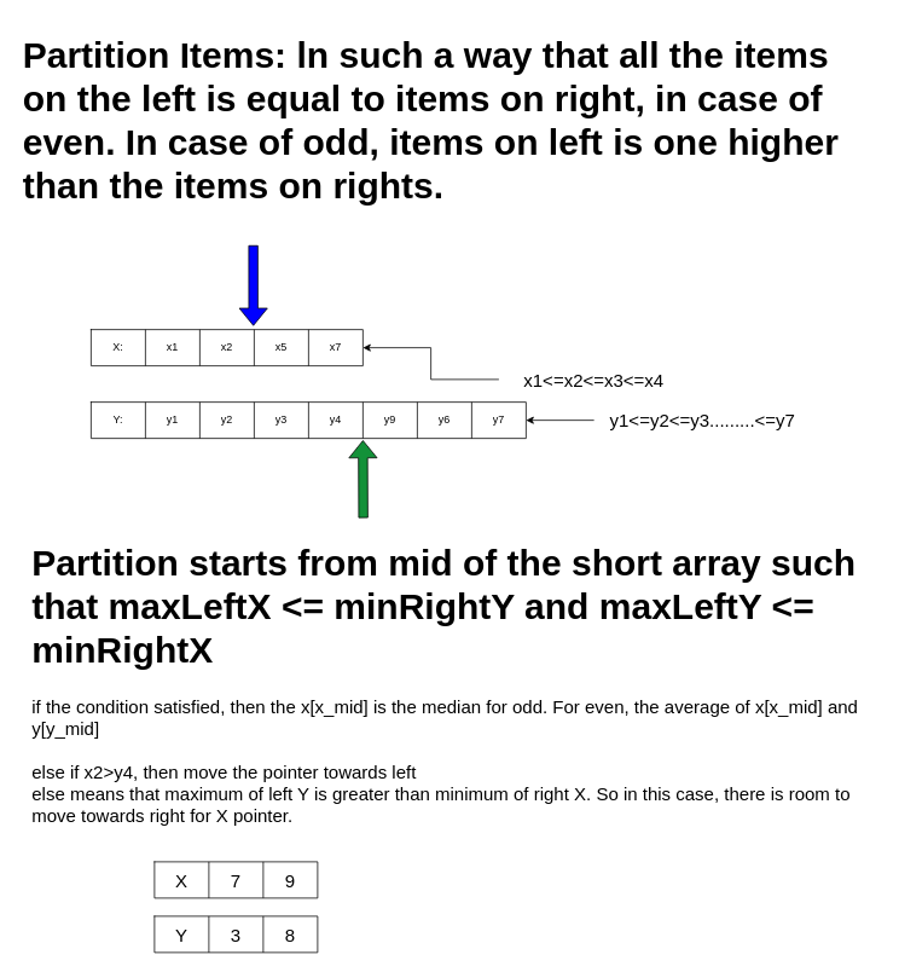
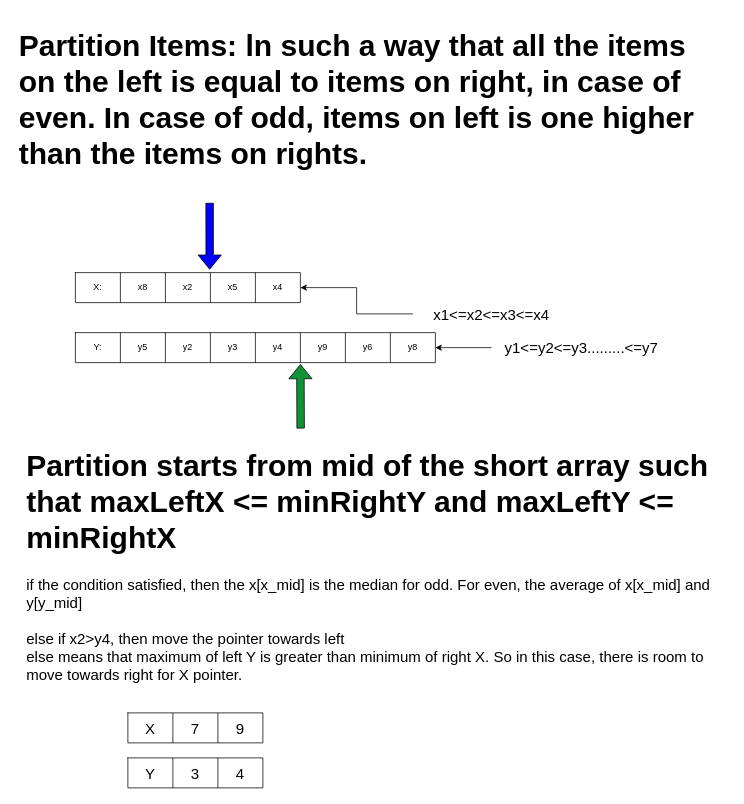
  <mxCell id="0" />
  <mxCell id="1" parent="0" />
  <mxCell id="2" value="" style="shape=table;startSize=0;container=1;collapsible=0;childLayout=tableLayout;" parent="1" vertex="1"><mxGeometry x="100" y="363" width="300" height="40" as="geometry" /></mxCell>
  <mxCell id="3" value="" style="shape=tableRow;horizontal=0;startSize=0;swimlaneHead=0;swimlaneBody=0;top=0;left=0;bottom=0;right=0;collapsible=0;dropTarget=0;fillColor=none;points=[[0,0.5],[1,0.5]];portConstraint=eastwest;" parent="2" vertex="1"><mxGeometry width="300" height="40" as="geometry" /></mxCell>
  <mxCell id="4" value="X:" style="shape=partialRectangle;html=1;whiteSpace=wrap;connectable=0;overflow=hidden;fillColor=none;top=0;left=0;bottom=0;right=0;pointerEvents=1;" parent="3" vertex="1"><mxGeometry width="60" height="40" as="geometry"><mxRectangle width="60" height="40" as="alternateBounds" /></mxGeometry></mxCell>
- <mxCell id="5" value="x1" style="shape=partialRectangle;html=1;whiteSpace=wrap;connectable=0;overflow=hidden;fillColor=none;top=0;left=0;bottom=0;right=0;pointerEvents=1;" parent="3" vertex="1"><mxGeometry x="60" width="60" height="40" as="geometry"><mxRectangle width="60" height="40" as="alternateBounds" /></mxGeometry></mxCell>
+ <mxCell id="5" value="x8" style="shape=partialRectangle;html=1;whiteSpace=wrap;connectable=0;overflow=hidden;fillColor=none;top=0;left=0;bottom=0;right=0;pointerEvents=1;" parent="3" vertex="1"><mxGeometry x="60" width="60" height="40" as="geometry"><mxRectangle width="60" height="40" as="alternateBounds" /></mxGeometry></mxCell>
  <mxCell id="6" value="x2" style="shape=partialRectangle;html=1;whiteSpace=wrap;connectable=0;overflow=hidden;fillColor=none;top=0;left=0;bottom=0;right=0;pointerEvents=1;" parent="3" vertex="1"><mxGeometry x="120" width="60" height="40" as="geometry"><mxRectangle width="60" height="40" as="alternateBounds" /></mxGeometry></mxCell>
  <mxCell id="7" value="x5" style="shape=partialRectangle;html=1;whiteSpace=wrap;connectable=0;overflow=hidden;fillColor=none;top=0;left=0;bottom=0;right=0;pointerEvents=1;" parent="3" vertex="1"><mxGeometry x="180" width="60" height="40" as="geometry"><mxRectangle width="60" height="40" as="alternateBounds" /></mxGeometry></mxCell>
- <mxCell id="8" value="x7" style="shape=partialRectangle;html=1;whiteSpace=wrap;connectable=0;overflow=hidden;fillColor=none;top=0;left=0;bottom=0;right=0;pointerEvents=1;" parent="3" vertex="1"><mxGeometry x="240" width="60" height="40" as="geometry"><mxRectangle width="60" height="40" as="alternateBounds" /></mxGeometry></mxCell>
+ <mxCell id="8" value="x4" style="shape=partialRectangle;html=1;whiteSpace=wrap;connectable=0;overflow=hidden;fillColor=none;top=0;left=0;bottom=0;right=0;pointerEvents=1;" parent="3" vertex="1"><mxGeometry x="240" width="60" height="40" as="geometry"><mxRectangle width="60" height="40" as="alternateBounds" /></mxGeometry></mxCell>
  <mxCell id="9" value="" style="shape=table;startSize=0;container=1;collapsible=0;childLayout=tableLayout;" parent="1" vertex="1"><mxGeometry x="100" y="443" width="480" height="40" as="geometry" /></mxCell>
  <mxCell id="10" value="" style="shape=tableRow;horizontal=0;startSize=0;swimlaneHead=0;swimlaneBody=0;top=0;left=0;bottom=0;right=0;collapsible=0;dropTarget=0;fillColor=none;points=[[0,0.5],[1,0.5]];portConstraint=eastwest;" parent="9" vertex="1"><mxGeometry width="480" height="40" as="geometry" /></mxCell>
  <mxCell id="11" value="Y:" style="shape=partialRectangle;html=1;whiteSpace=wrap;connectable=0;overflow=hidden;fillColor=none;top=0;left=0;bottom=0;right=0;pointerEvents=1;" parent="10" vertex="1"><mxGeometry width="60" height="40" as="geometry"><mxRectangle width="60" height="40" as="alternateBounds" /></mxGeometry></mxCell>
- <mxCell id="12" value="y1" style="shape=partialRectangle;html=1;whiteSpace=wrap;connectable=0;overflow=hidden;fillColor=none;top=0;left=0;bottom=0;right=0;pointerEvents=1;" parent="10" vertex="1"><mxGeometry x="60" width="60" height="40" as="geometry"><mxRectangle width="60" height="40" as="alternateBounds" /></mxGeometry></mxCell>
+ <mxCell id="12" value="y5" style="shape=partialRectangle;html=1;whiteSpace=wrap;connectable=0;overflow=hidden;fillColor=none;top=0;left=0;bottom=0;right=0;pointerEvents=1;" parent="10" vertex="1"><mxGeometry x="60" width="60" height="40" as="geometry"><mxRectangle width="60" height="40" as="alternateBounds" /></mxGeometry></mxCell>
  <mxCell id="13" value="y2" style="shape=partialRectangle;html=1;whiteSpace=wrap;connectable=0;overflow=hidden;fillColor=none;top=0;left=0;bottom=0;right=0;pointerEvents=1;" parent="10" vertex="1"><mxGeometry x="120" width="60" height="40" as="geometry"><mxRectangle width="60" height="40" as="alternateBounds" /></mxGeometry></mxCell>
  <mxCell id="14" value="y3" style="shape=partialRectangle;html=1;whiteSpace=wrap;connectable=0;overflow=hidden;fillColor=none;top=0;left=0;bottom=0;right=0;pointerEvents=1;" parent="10" vertex="1"><mxGeometry x="180" width="60" height="40" as="geometry"><mxRectangle width="60" height="40" as="alternateBounds" /></mxGeometry></mxCell>
  <mxCell id="15" value="y4" style="shape=partialRectangle;html=1;whiteSpace=wrap;connectable=0;overflow=hidden;fillColor=none;top=0;left=0;bottom=0;right=0;pointerEvents=1;" parent="10" vertex="1"><mxGeometry x="240" width="60" height="40" as="geometry"><mxRectangle width="60" height="40" as="alternateBounds" /></mxGeometry></mxCell>
  <mxCell id="16" value="y9" style="shape=partialRectangle;html=1;whiteSpace=wrap;connectable=0;overflow=hidden;fillColor=none;top=0;left=0;bottom=0;right=0;pointerEvents=1;" parent="10" vertex="1"><mxGeometry x="300" width="60" height="40" as="geometry"><mxRectangle width="60" height="40" as="alternateBounds" /></mxGeometry></mxCell>
  <mxCell id="17" value="y6" style="shape=partialRectangle;html=1;whiteSpace=wrap;connectable=0;overflow=hidden;fillColor=none;top=0;left=0;bottom=0;right=0;pointerEvents=1;" parent="10" vertex="1"><mxGeometry x="360" width="60" height="40" as="geometry"><mxRectangle width="60" height="40" as="alternateBounds" /></mxGeometry></mxCell>
- <mxCell id="18" value="y7" style="shape=partialRectangle;html=1;whiteSpace=wrap;connectable=0;overflow=hidden;fillColor=none;top=0;left=0;bottom=0;right=0;pointerEvents=1;" parent="10" vertex="1"><mxGeometry x="420" width="60" height="40" as="geometry"><mxRectangle width="60" height="40" as="alternateBounds" /></mxGeometry></mxCell>
+ <mxCell id="18" value="y8" style="shape=partialRectangle;html=1;whiteSpace=wrap;connectable=0;overflow=hidden;fillColor=none;top=0;left=0;bottom=0;right=0;pointerEvents=1;" parent="10" vertex="1"><mxGeometry x="420" width="60" height="40" as="geometry"><mxRectangle width="60" height="40" as="alternateBounds" /></mxGeometry></mxCell>
  <mxCell id="19" style="edgeStyle=orthogonalEdgeStyle;rounded=0;orthogonalLoop=1;jettySize=auto;html=1;entryX=1;entryY=0.5;entryDx=0;entryDy=0;fontSize=20;" parent="1" source="20" target="3" edge="1"><mxGeometry relative="1" as="geometry" /></mxCell>
  <mxCell id="20" value="&lt;font style=&quot;font-size: 20px;&quot;&gt;x1&amp;lt;=x2&amp;lt;=x3&amp;lt;=x4&lt;/font&gt;" style="text;html=1;strokeColor=none;fillColor=none;align=center;verticalAlign=middle;whiteSpace=wrap;rounded=0;" parent="1" vertex="1"><mxGeometry x="550" y="403" width="210" height="30" as="geometry" /></mxCell>
  <mxCell id="21" style="edgeStyle=orthogonalEdgeStyle;rounded=0;orthogonalLoop=1;jettySize=auto;html=1;entryX=1;entryY=0.5;entryDx=0;entryDy=0;fontSize=20;" parent="1" source="22" target="10" edge="1"><mxGeometry relative="1" as="geometry" /></mxCell>
  <mxCell id="22" value="y1&amp;lt;=y2&amp;lt;=y3.........&amp;lt;=y7" style="text;html=1;strokeColor=none;fillColor=none;align=center;verticalAlign=middle;whiteSpace=wrap;rounded=0;fontSize=20;" parent="1" vertex="1"><mxGeometry x="655" y="448" width="240" height="30" as="geometry" /></mxCell>
  <mxCell id="23" value="" style="shape=flexArrow;endArrow=classic;html=1;rounded=0;fontSize=20;fillColor=#0000FF;entryX=0.597;entryY=-0.1;entryDx=0;entryDy=0;entryPerimeter=0;" parent="1" target="3" edge="1"><mxGeometry width="50" height="50" relative="1" as="geometry"><mxPoint x="279" y="270" as="sourcePoint" /><mxPoint x="670" y="573" as="targetPoint" /></mxGeometry></mxCell>
  <mxCell id="24" value="&lt;h1&gt;Partition Items: ln such a way that all the items on the left is equal to items on right, in case of even. In case of odd, items on left is one higher than the items on rights.&lt;/h1&gt;&lt;div&gt;&lt;br&gt;&lt;/div&gt;" style="text;html=1;strokeColor=none;fillColor=none;spacing=5;spacingTop=-20;whiteSpace=wrap;overflow=hidden;rounded=0;fontSize=20;" parent="1" vertex="1"><mxGeometry x="20" y="20" width="940" height="220" as="geometry" /></mxCell>
  <mxCell id="25" value="" style="shape=flexArrow;endArrow=classic;html=1;rounded=0;fontSize=20;fillColor=#139139;entryX=0.625;entryY=1.05;entryDx=0;entryDy=0;entryPerimeter=0;exitX=0.394;exitY=-0.027;exitDx=0;exitDy=0;exitPerimeter=0;" parent="1" target="10" edge="1" source="26"><mxGeometry width="50" height="50" relative="1" as="geometry"><mxPoint x="370" y="573" as="sourcePoint" /><mxPoint x="670" y="353" as="targetPoint" /></mxGeometry></mxCell>
  <mxCell id="26" value="&lt;h1&gt;Partition starts from mid of the short array such that maxLeftX &amp;lt;= minRightY and maxLeftY &amp;lt;= minRightX&lt;/h1&gt;&lt;div&gt;if the condition satisfied, then the x[x_mid] is the median for odd. For even, the average of x[x_mid] and y[y_mid]&lt;/div&gt;&lt;div&gt;&lt;br&gt;&lt;/div&gt;&lt;div&gt;else if x2&amp;gt;y4, then move the pointer towards left&lt;/div&gt;&lt;div&gt;else means that maximum of left Y is greater than minimum of right X. So in this case, there is room to move towards right for X pointer.&lt;/div&gt;" style="text;html=1;strokeColor=none;fillColor=none;spacing=5;spacingTop=-20;whiteSpace=wrap;overflow=hidden;rounded=0;fontSize=20;" parent="1" vertex="1"><mxGeometry x="30" y="580" width="940" height="340" as="geometry" /></mxCell>
  <mxCell id="27" value="" style="shape=table;startSize=0;container=1;collapsible=0;childLayout=tableLayout;fontSize=20;" parent="1" vertex="1"><mxGeometry x="170" y="950" width="180" height="40" as="geometry" /></mxCell>
  <mxCell id="28" value="" style="shape=tableRow;horizontal=0;startSize=0;swimlaneHead=0;swimlaneBody=0;top=0;left=0;bottom=0;right=0;collapsible=0;dropTarget=0;fillColor=none;points=[[0,0.5],[1,0.5]];portConstraint=eastwest;fontSize=20;" parent="27" vertex="1"><mxGeometry width="180" height="40" as="geometry" /></mxCell>
  <mxCell id="29" value="X" style="shape=partialRectangle;html=1;whiteSpace=wrap;connectable=0;overflow=hidden;fillColor=none;top=0;left=0;bottom=0;right=0;pointerEvents=1;fontSize=20;" parent="28" vertex="1"><mxGeometry width="60" height="40" as="geometry"><mxRectangle width="60" height="40" as="alternateBounds" /></mxGeometry></mxCell>
  <mxCell id="30" value="7" style="shape=partialRectangle;html=1;whiteSpace=wrap;connectable=0;overflow=hidden;fillColor=none;top=0;left=0;bottom=0;right=0;pointerEvents=1;fontSize=20;" parent="28" vertex="1"><mxGeometry x="60" width="60" height="40" as="geometry"><mxRectangle width="60" height="40" as="alternateBounds" /></mxGeometry></mxCell>
  <mxCell id="31" value="9" style="shape=partialRectangle;html=1;whiteSpace=wrap;connectable=0;overflow=hidden;fillColor=none;top=0;left=0;bottom=0;right=0;pointerEvents=1;fontSize=20;" parent="28" vertex="1"><mxGeometry x="120" width="60" height="40" as="geometry"><mxRectangle width="60" height="40" as="alternateBounds" /></mxGeometry></mxCell>
  <mxCell id="32" value="" style="shape=table;startSize=0;container=1;collapsible=0;childLayout=tableLayout;fontSize=20;" parent="1" vertex="1"><mxGeometry x="170" y="1010" width="180" height="40" as="geometry" /></mxCell>
  <mxCell id="33" value="" style="shape=tableRow;horizontal=0;startSize=0;swimlaneHead=0;swimlaneBody=0;top=0;left=0;bottom=0;right=0;collapsible=0;dropTarget=0;fillColor=none;points=[[0,0.5],[1,0.5]];portConstraint=eastwest;fontSize=20;" parent="32" vertex="1"><mxGeometry width="180" height="40" as="geometry" /></mxCell>
  <mxCell id="34" value="Y" style="shape=partialRectangle;html=1;whiteSpace=wrap;connectable=0;overflow=hidden;fillColor=none;top=0;left=0;bottom=0;right=0;pointerEvents=1;fontSize=20;" parent="33" vertex="1"><mxGeometry width="60" height="40" as="geometry"><mxRectangle width="60" height="40" as="alternateBounds" /></mxGeometry></mxCell>
  <mxCell id="35" value="3" style="shape=partialRectangle;html=1;whiteSpace=wrap;connectable=0;overflow=hidden;fillColor=none;top=0;left=0;bottom=0;right=0;pointerEvents=1;fontSize=20;" parent="33" vertex="1"><mxGeometry x="60" width="60" height="40" as="geometry"><mxRectangle width="60" height="40" as="alternateBounds" /></mxGeometry></mxCell>
- <mxCell id="36" value="8" style="shape=partialRectangle;html=1;whiteSpace=wrap;connectable=0;overflow=hidden;fillColor=none;top=0;left=0;bottom=0;right=0;pointerEvents=1;fontSize=20;" parent="33" vertex="1"><mxGeometry x="120" width="60" height="40" as="geometry"><mxRectangle width="60" height="40" as="alternateBounds" /></mxGeometry></mxCell>
+ <mxCell id="36" value="4" style="shape=partialRectangle;html=1;whiteSpace=wrap;connectable=0;overflow=hidden;fillColor=none;top=0;left=0;bottom=0;right=0;pointerEvents=1;fontSize=20;" parent="33" vertex="1"><mxGeometry x="120" width="60" height="40" as="geometry"><mxRectangle width="60" height="40" as="alternateBounds" /></mxGeometry></mxCell>
